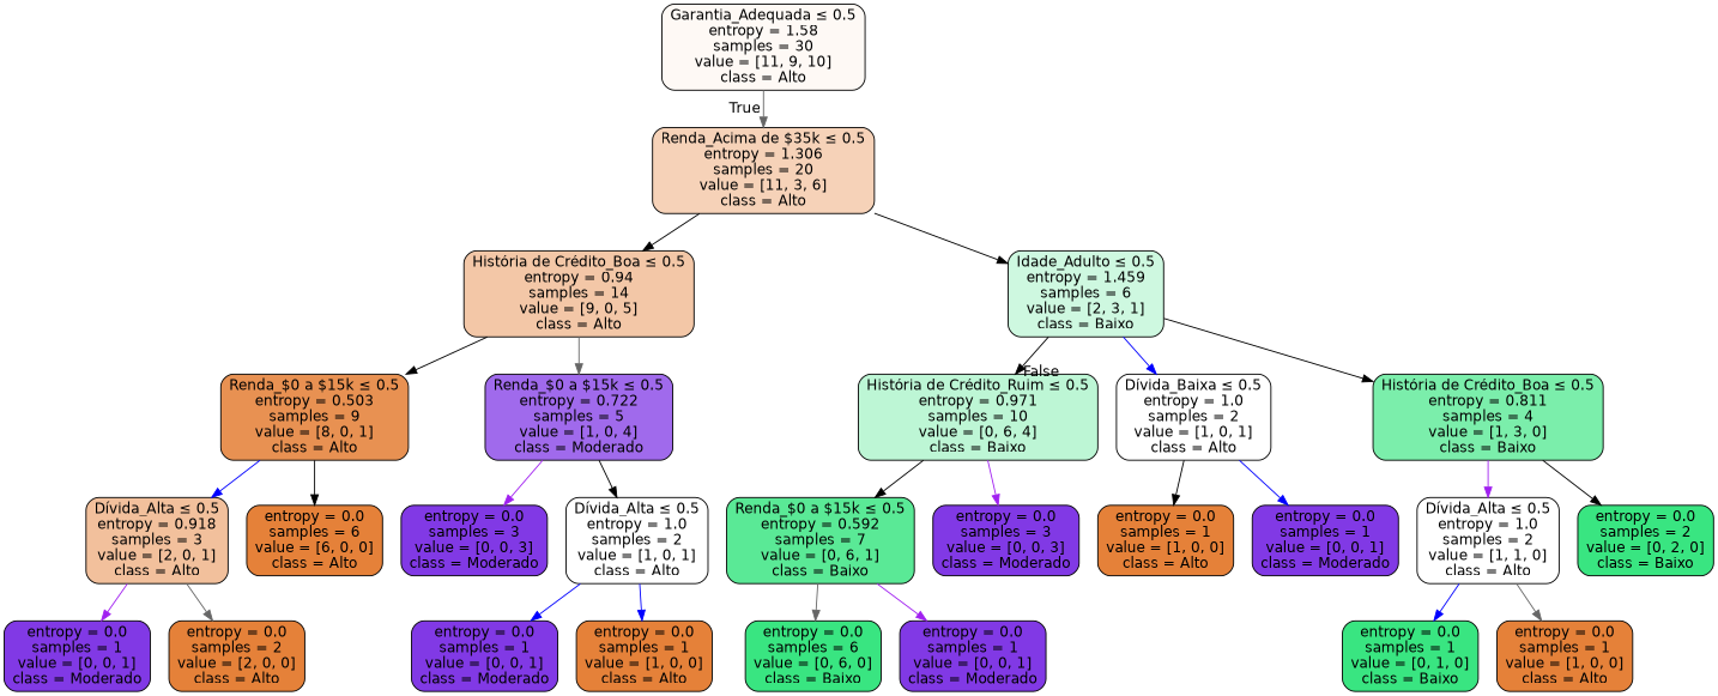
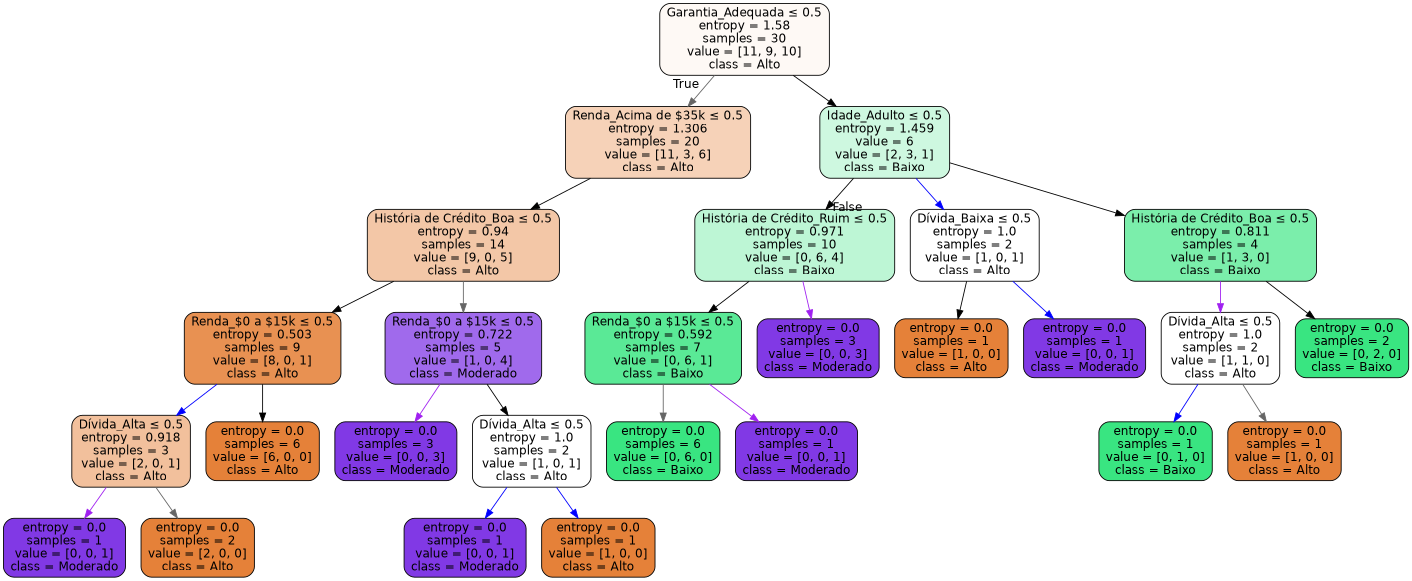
  digraph {
    node [color=black fillcolor="#8139e5" fontname=helvetica shape=box style="filled, rounded"]
    edge [color=black fontname=helvetica]
    n1 [fillcolor="#fef9f5" label=<Garantia_Adequada &le; 0.5<br/>entropy = 1.58<br/>samples = 30<br/>value = [11, 9, 10]<br/>class = Alto>]
    n2 [fillcolor="#f6d2b8" label=<Renda_Acima de $35k &le; 0.5<br/>entropy = 1.306<br/>samples = 20<br/>value = [11, 3, 6]<br/>class = Alto>]
    n3 [fillcolor="#f3c7a7" label=<História de Crédito_Boa &le; 0.5<br/>entropy = 0.94<br/>samples = 14<br/>value = [9, 0, 5]<br/>class = Alto>]
-   n4 [fillcolor="#cef8e0" label=<Idade_Adulto &le; 0.5<br/>entropy = 1.459<br/>samples = 6<br/>value = [2, 3, 1]<br/>class = Baixo>]
+   n4 [fillcolor="#cef8e0" label=<Idade_Adulto &le; 0.5<br/>entropy = 1.459<br/>value = 6<br/>value = [2, 3, 1]<br/>class = Baixo>]
    n5 [fillcolor="#bdf6d5" label=<História de Crédito_Ruim &le; 0.5<br/>entropy = 0.971<br/>samples = 10<br/>value = [0, 6, 4]<br/>class = Baixo>]
    n6 [fillcolor="#5ae996" label=<Renda_$0 a $15k &le; 0.5<br/>entropy = 0.592<br/>samples = 7<br/>value = [0, 6, 1]<br/>class = Baixo>]
    n7 [label=<entropy = 0.0<br/>samples = 3<br/>value = [0, 0, 3]<br/>class = Moderado>]
    n8 [fillcolor="#e89152" label=<Renda_$0 a $15k &le; 0.5<br/>entropy = 0.503<br/>samples = 9<br/>value = [8, 0, 1]<br/>class = Alto>]
    n9 [fillcolor="#a06aec" label=<Renda_$0 a $15k &le; 0.5<br/>entropy = 0.722<br/>samples = 5<br/>value = [1, 0, 4]<br/>class = Moderado>]
    n10 [fillcolor="#ffffff" label=<Dívida_Baixa &le; 0.5<br/>entropy = 1.0<br/>samples = 2<br/>value = [1, 0, 1]<br/>class = Alto>]
    n11 [fillcolor="#7beeab" label=<História de Crédito_Boa &le; 0.5<br/>entropy = 0.811<br/>samples = 4<br/>value = [1, 3, 0]<br/>class = Baixo>]
    n12 [fillcolor="#f2c09c" label=<Dívida_Alta &le; 0.5<br/>entropy = 0.918<br/>samples = 3<br/>value = [2, 0, 1]<br/>class = Alto>]
    n13 [fillcolor="#e58139" label=<entropy = 0.0<br/>samples = 6<br/>value = [6, 0, 0]<br/>class = Alto>]
    n14 [label=<entropy = 0.0<br/>samples = 3<br/>value = [0, 0, 3]<br/>class = Moderado>]
    n15 [fillcolor="#ffffff" label=<Dívida_Alta &le; 0.5<br/>entropy = 1.0<br/>samples = 2<br/>value = [1, 0, 1]<br/>class = Alto>]
    n16 [label=<entropy = 0.0<br/>samples = 1<br/>value = [0, 0, 1]<br/>class = Moderado>]
    n17 [fillcolor="#e58139" label=<entropy = 0.0<br/>samples = 2<br/>value = [2, 0, 0]<br/>class = Alto>]
    n18 [label=<entropy = 0.0<br/>samples = 1<br/>value = [0, 0, 1]<br/>class = Moderado>]
    n19 [fillcolor="#e58139" label=<entropy = 0.0<br/>samples = 1<br/>value = [1, 0, 0]<br/>class = Alto>]
    n20 [fillcolor="#e58139" label=<entropy = 0.0<br/>samples = 1<br/>value = [1, 0, 0]<br/>class = Alto>]
    n21 [label=<entropy = 0.0<br/>samples = 1<br/>value = [0, 0, 1]<br/>class = Moderado>]
    n22 [fillcolor="#ffffff" label=<Dívida_Alta &le; 0.5<br/>entropy = 1.0<br/>samples = 2<br/>value = [1, 1, 0]<br/>class = Alto>]
    n23 [fillcolor="#39e581" label=<entropy = 0.0<br/>samples = 2<br/>value = [0, 2, 0]<br/>class = Baixo>]
    n24 [fillcolor="#39e581" label=<entropy = 0.0<br/>samples = 1<br/>value = [0, 1, 0]<br/>class = Baixo>]
    n25 [fillcolor="#e58139" label=<entropy = 0.0<br/>samples = 1<br/>value = [1, 0, 0]<br/>class = Alto>]
    n26 [fillcolor="#39e581" label=<entropy = 0.0<br/>samples = 6<br/>value = [0, 6, 0]<br/>class = Baixo>]
    n27 [label=<entropy = 0.0<br/>samples = 1<br/>value = [0, 0, 1]<br/>class = Moderado>]
    n1 -> n2 [color=gray40 headlabel=True labelangle=45 labeldistance=2.5]
    n2 -> n3
-   n2 -> n4
+   n1 -> n4
    n3 -> n8
    n3 -> n9 [color=gray40]
    n4 -> n5 [headlabel=False labelangle=-45 labeldistance=2.5]
    n4 -> n10 [color=blue]
    n4 -> n11
    n5 -> n6
    n5 -> n7 [color=purple]
    n6 -> n26 [color=gray40]
    n6 -> n27 [color=purple]
    n8 -> n12 [color=blue]
    n8 -> n13
    n9 -> n14 [color=purple]
    n9 -> n15
    n10 -> n20
    n10 -> n21 [color=blue]
    n11 -> n22 [color=purple]
    n11 -> n23
    n12 -> n16 [color=purple]
    n12 -> n17 [color=gray40]
    n15 -> n18 [color=blue]
    n15 -> n19 [color=blue]
    n22 -> n24 [color=blue]
    n22 -> n25 [color=gray40]
  }
